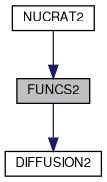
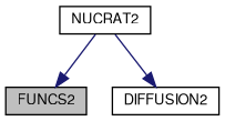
  digraph {
    rankdir=TB
    node [color=black fillcolor=white fontname=FreeSans fontsize=10 shape=record style=filled]
    edge [color=midnightblue fontname=FreeSans fontsize=10 labelfontname=FreeSans labelfontsize=10 style=solid]
    n1 [fillcolor=grey75 fontcolor=black height=0.2 label=FUNCS2 width=0.4]
    n2 [height=0.2 label=DIFFUSION2 width=0.4]
    n3 [height=0.2 label=NUCRAT2 width=0.4]
-   n1 -> n2
+   n3 -> n2
    n3 -> n1
  }
